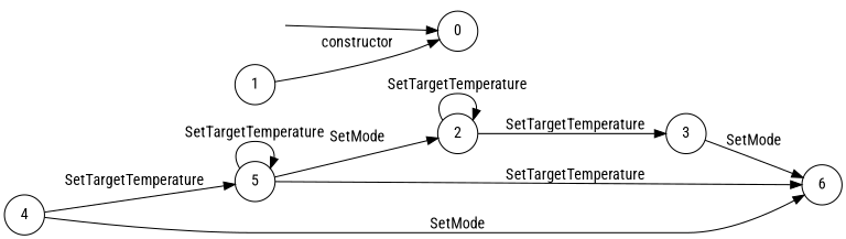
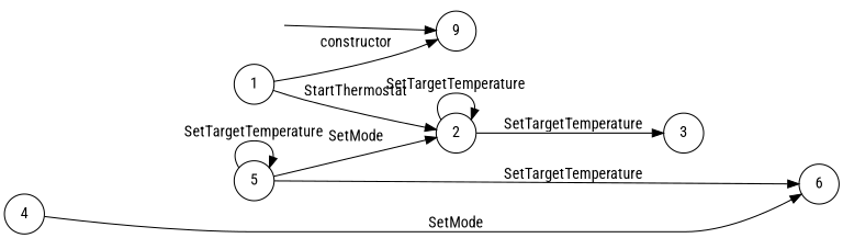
  digraph {
    fontname="Roboto Condensed"
    rankdir=LR
    node [fontname="Roboto Condensed" shape=circle]
    edge [fontname="Roboto Condensed"]
    "" [shape=plaintext]
-   n2 [label=0]
+   n2 [label=9]
    n3 [label=2]
    n4 [label=3]
    n5 [label=5]
    n6 [label=6]
    n7 [label=4]
    n8 [label=1]
    "" -> n2
    n3 -> n3 [label=SetTargetTemperature]
    n3 -> n4 [label=SetTargetTemperature]
-   n4 -> n6 [label=SetMode]
    n5 -> n3 [label=SetMode]
    n5 -> n5 [label=SetTargetTemperature]
    n5 -> n6 [label=SetTargetTemperature]
-   n7 -> n5 [label=SetTargetTemperature]
    n7 -> n6 [label=SetMode]
    n8 -> n2 [label=constructor]
+   n8 -> n3 [label=StartThermostat]
  }
